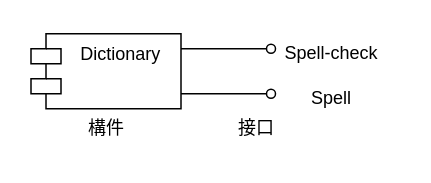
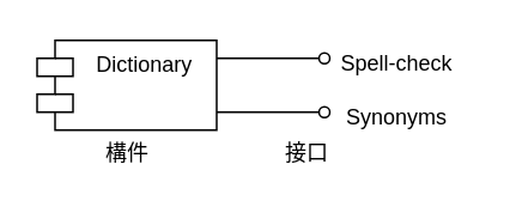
  <mxCell id="0" />
  <mxCell id="1" parent="0" />
  <mxCell id="2" value="Dictionary" style="shape=module;align=left;spacingLeft=20;align=center;verticalAlign=top;whiteSpace=wrap;html=1;" vertex="1" parent="1"><mxGeometry x="20" y="22" width="100" height="50" as="geometry" /></mxCell>
  <mxCell id="3" value="構件" style="text;html=1;align=center;verticalAlign=middle;resizable=0;points=[];autosize=1;strokeColor=none;fillColor=none;" vertex="1" parent="1"><mxGeometry x="45" y="70" width="50" height="30" as="geometry" /></mxCell>
  <mxCell id="4" value="" style="endArrow=oval;html=1;rounded=0;endFill=0;" edge="1" parent="1"><mxGeometry width="50" height="50" relative="1" as="geometry"><mxPoint x="120" y="32" as="sourcePoint" /><mxPoint x="180" y="32" as="targetPoint" /></mxGeometry></mxCell>
  <mxCell id="5" value="" style="endArrow=oval;html=1;rounded=0;endFill=0;" edge="1" parent="1"><mxGeometry width="50" height="50" relative="1" as="geometry"><mxPoint x="120" y="62" as="sourcePoint" /><mxPoint x="180" y="62" as="targetPoint" /></mxGeometry></mxCell>
  <mxCell id="6" value="Spell-check" style="text;html=1;align=center;verticalAlign=middle;resizable=0;points=[];autosize=1;strokeColor=none;fillColor=none;" vertex="1" parent="1"><mxGeometry x="175" y="20" width="90" height="30" as="geometry" /></mxCell>
- <mxCell id="7" value="Spell" style="text;html=1;align=center;verticalAlign=middle;resizable=0;points=[];autosize=1;strokeColor=none;fillColor=none;" vertex="1" parent="1"><mxGeometry x="180" y="50" width="80" height="30" as="geometry" /></mxCell>
+ <mxCell id="7" value="Synonyms" style="text;html=1;align=center;verticalAlign=middle;resizable=0;points=[];autosize=1;strokeColor=none;fillColor=none;" vertex="1" parent="1"><mxGeometry x="180" y="50" width="80" height="30" as="geometry" /></mxCell>
  <mxCell id="8" value="接口" style="text;html=1;align=center;verticalAlign=middle;resizable=0;points=[];autosize=1;strokeColor=none;fillColor=none;" vertex="1" parent="1"><mxGeometry x="145" y="70" width="50" height="30" as="geometry" /></mxCell>
